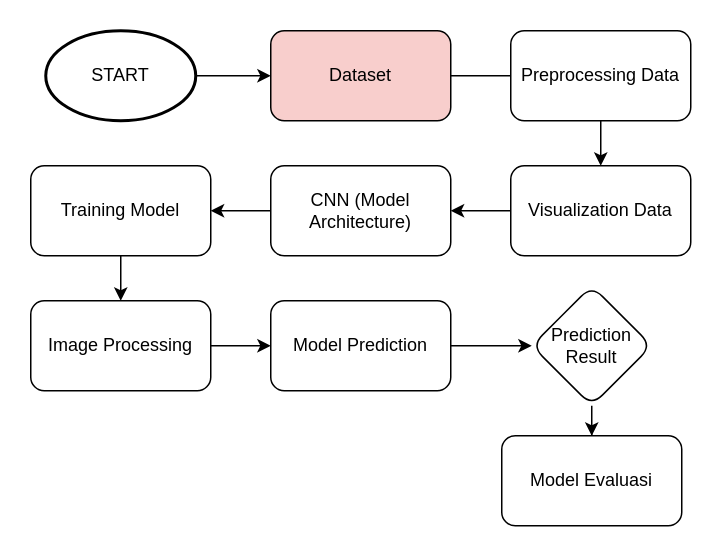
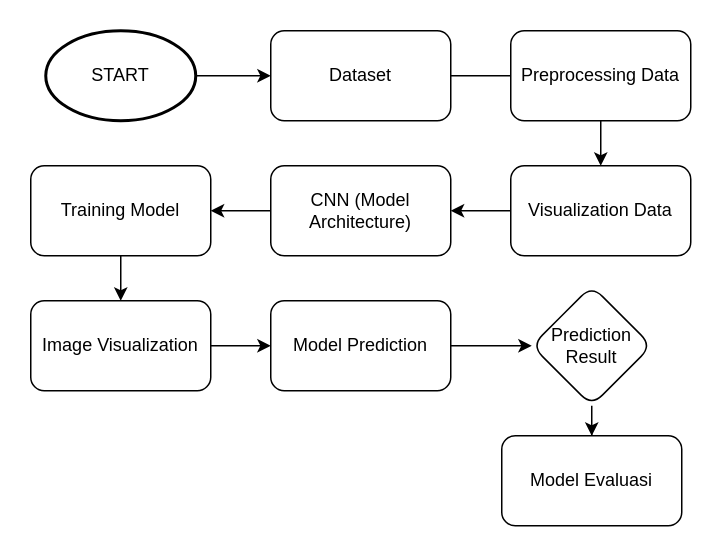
  <mxCell id="0" />
  <mxCell id="1" parent="0" />
  <mxCell id="2" value="" style="edgeStyle=orthogonalEdgeStyle;rounded=0;orthogonalLoop=1;jettySize=auto;html=1;endArrow=none;" parent="1" source="3" target="5" edge="1"><mxGeometry relative="1" as="geometry" /></mxCell>
- <mxCell id="3" value="Dataset" style="rounded=1;whiteSpace=wrap;html=1;fillColor=#f8cecc;" parent="1" vertex="1"><mxGeometry x="180" y="20" width="120" height="60" as="geometry" /></mxCell>
+ <mxCell id="3" value="Dataset" style="rounded=1;whiteSpace=wrap;html=1;" parent="1" vertex="1"><mxGeometry x="180" y="20" width="120" height="60" as="geometry" /></mxCell>
  <mxCell id="4" value="" style="edgeStyle=orthogonalEdgeStyle;rounded=0;orthogonalLoop=1;jettySize=auto;html=1;" parent="1" source="5" target="7" edge="1"><mxGeometry relative="1" as="geometry" /></mxCell>
  <mxCell id="5" value="Preprocessing Data" style="rounded=1;whiteSpace=wrap;html=1;" parent="1" vertex="1"><mxGeometry x="340" y="20" width="120" height="60" as="geometry" /></mxCell>
  <mxCell id="6" value="" style="edgeStyle=orthogonalEdgeStyle;rounded=0;orthogonalLoop=1;jettySize=auto;html=1;" parent="1" source="7" target="9" edge="1"><mxGeometry relative="1" as="geometry" /></mxCell>
  <mxCell id="7" value="Visualization Data" style="rounded=1;whiteSpace=wrap;html=1;" parent="1" vertex="1"><mxGeometry x="340" y="110" width="120" height="60" as="geometry" /></mxCell>
  <mxCell id="8" value="" style="edgeStyle=orthogonalEdgeStyle;rounded=0;orthogonalLoop=1;jettySize=auto;html=1;" parent="1" source="9" target="11" edge="1"><mxGeometry relative="1" as="geometry" /></mxCell>
  <mxCell id="9" value="CNN (Model Architecture)" style="rounded=1;whiteSpace=wrap;html=1;" parent="1" vertex="1"><mxGeometry x="180" y="110" width="120" height="60" as="geometry" /></mxCell>
  <mxCell id="10" value="" style="edgeStyle=orthogonalEdgeStyle;rounded=0;orthogonalLoop=1;jettySize=auto;html=1;" parent="1" source="11" target="13" edge="1"><mxGeometry relative="1" as="geometry" /></mxCell>
  <mxCell id="11" value="Training Model" style="rounded=1;whiteSpace=wrap;html=1;" parent="1" vertex="1"><mxGeometry x="20" y="110" width="120" height="60" as="geometry" /></mxCell>
  <mxCell id="12" value="" style="edgeStyle=orthogonalEdgeStyle;rounded=0;orthogonalLoop=1;jettySize=auto;html=1;" parent="1" source="13" target="15" edge="1"><mxGeometry relative="1" as="geometry" /></mxCell>
- <mxCell id="13" value="Image Processing" style="rounded=1;whiteSpace=wrap;html=1;" parent="1" vertex="1"><mxGeometry x="20" y="200" width="120" height="60" as="geometry" /></mxCell>
+ <mxCell id="13" value="Image Visualization" style="rounded=1;whiteSpace=wrap;html=1;" parent="1" vertex="1"><mxGeometry x="20" y="200" width="120" height="60" as="geometry" /></mxCell>
  <mxCell id="14" value="" style="edgeStyle=orthogonalEdgeStyle;rounded=0;orthogonalLoop=1;jettySize=auto;html=1;" edge="1" parent="1" source="15" target="19"><mxGeometry relative="1" as="geometry" /></mxCell>
  <mxCell id="15" value="Model Prediction" style="rounded=1;whiteSpace=wrap;html=1;" parent="1" vertex="1"><mxGeometry x="180" y="200" width="120" height="60" as="geometry" /></mxCell>
  <mxCell id="16" style="edgeStyle=orthogonalEdgeStyle;rounded=0;orthogonalLoop=1;jettySize=auto;html=1;entryX=0;entryY=0.5;entryDx=0;entryDy=0;" parent="1" source="17" target="3" edge="1"><mxGeometry relative="1" as="geometry" /></mxCell>
  <mxCell id="17" value="START" style="strokeWidth=2;html=1;shape=mxgraph.flowchart.start_1;whiteSpace=wrap;" parent="1" vertex="1"><mxGeometry x="30" y="20" width="100" height="60" as="geometry" /></mxCell>
  <mxCell id="18" value="" style="edgeStyle=orthogonalEdgeStyle;rounded=0;orthogonalLoop=1;jettySize=auto;html=1;" edge="1" parent="1" source="19" target="20"><mxGeometry relative="1" as="geometry" /></mxCell>
  <mxCell id="19" value="Prediction Result" style="rhombus;whiteSpace=wrap;html=1;rounded=1;" vertex="1" parent="1"><mxGeometry x="354" y="190" width="80" height="80" as="geometry" /></mxCell>
  <mxCell id="20" value="Model Evaluasi" style="whiteSpace=wrap;html=1;rounded=1;" vertex="1" parent="1"><mxGeometry x="334" y="290" width="120" height="60" as="geometry" /></mxCell>
